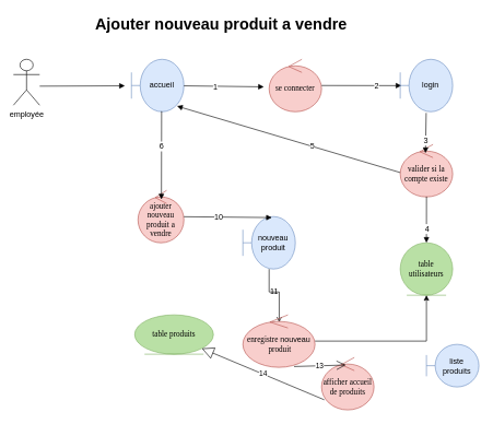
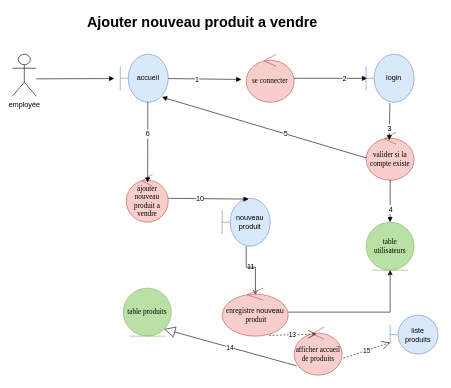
  <mxCell id="0" />
  <mxCell id="1" parent="0" />
  <mxCell id="2" value="employée" style="shape=umlActor;verticalLabelPosition=bottom;labelBackgroundColor=#ffffff;verticalAlign=top;html=1;outlineConnect=0;" vertex="1" parent="1"><mxGeometry x="20" y="90" width="40" height="70" as="geometry" /></mxCell>
  <mxCell id="3" value="accueil" style="shape=umlBoundary;whiteSpace=wrap;html=1;fillColor=#dae8fc;strokeColor=#6c8ebf;" vertex="1" parent="1"><mxGeometry x="200" y="90" width="80" height="80" as="geometry" /></mxCell>
  <mxCell id="4" value="se connecter" style="ellipse;shape=umlControl;whiteSpace=wrap;html=1;fontFamily=Verdana;fillColor=#f8cecc;strokeColor=#b85450;" vertex="1" parent="1"><mxGeometry x="410" y="90" width="80" height="80" as="geometry" /></mxCell>
  <mxCell id="5" value="" style="html=1;verticalAlign=bottom;endArrow=block;fontFamily=Verdana;" edge="1" parent="1"><mxGeometry x="0.02" y="-28" width="80" relative="1" as="geometry"><mxPoint x="60" y="131" as="sourcePoint" /><mxPoint x="190" y="130.5" as="targetPoint" /><Array as="points" /><mxPoint as="offset" /></mxGeometry></mxCell>
  <mxCell id="6" value="" style="html=1;verticalAlign=bottom;endArrow=block;fontFamily=Verdana;" edge="1" parent="1" source="3"><mxGeometry x="0.02" y="-28" width="80" relative="1" as="geometry"><mxPoint x="300" y="130" as="sourcePoint" /><mxPoint x="402" y="132" as="targetPoint" /><Array as="points" /><mxPoint as="offset" /></mxGeometry></mxCell>
  <mxCell id="7" value="1" style="text;html=1;resizable=0;points=[];align=center;verticalAlign=middle;labelBackgroundColor=#ffffff;" vertex="1" connectable="0" parent="6"><mxGeometry x="-0.211" relative="1" as="geometry"><mxPoint as="offset" /></mxGeometry></mxCell>
  <mxCell id="8" value="" style="html=1;verticalAlign=bottom;endArrow=block;fontFamily=Verdana;entryX=0.022;entryY=0.502;entryDx=0;entryDy=0;entryPerimeter=0;" edge="1" parent="1" target="13"><mxGeometry x="0.02" y="-28" width="80" relative="1" as="geometry"><mxPoint x="490" y="130" as="sourcePoint" /><mxPoint x="594" y="131" as="targetPoint" /><Array as="points" /><mxPoint as="offset" /></mxGeometry></mxCell>
  <mxCell id="9" value="2" style="text;html=1;resizable=0;points=[];align=center;verticalAlign=middle;labelBackgroundColor=#ffffff;" vertex="1" connectable="0" parent="8"><mxGeometry x="0.38" relative="1" as="geometry"><mxPoint as="offset" /></mxGeometry></mxCell>
  <mxCell id="10" value="liste produits" style="shape=umlBoundary;whiteSpace=wrap;html=1;fillColor=#dae8fc;strokeColor=#6c8ebf;" vertex="1" parent="1"><mxGeometry x="650" y="525" width="80" height="65" as="geometry" /></mxCell>
  <mxCell id="11" value="ajouter nouveau produit a vendre" style="ellipse;shape=umlControl;whiteSpace=wrap;html=1;fontFamily=Verdana;fillColor=#f8cecc;strokeColor=#b85450;" vertex="1" parent="1"><mxGeometry x="210" y="290" width="70" height="80" as="geometry" /></mxCell>
  <mxCell id="12" value="table utilisateurs" style="ellipse;shape=umlEntity;whiteSpace=wrap;html=1;fontFamily=Verdana;fillColor=#B9E0A5;strokeColor=#82b366;" vertex="1" parent="1"><mxGeometry x="610" y="370" width="80" height="80" as="geometry" /></mxCell>
  <mxCell id="13" value="login" style="shape=umlBoundary;whiteSpace=wrap;html=1;fillColor=#dae8fc;strokeColor=#6c8ebf;" vertex="1" parent="1"><mxGeometry x="610" y="90" width="80" height="80" as="geometry" /></mxCell>
  <mxCell id="14" value="valider si la compte existe" style="ellipse;shape=umlControl;whiteSpace=wrap;html=1;fontFamily=Verdana;fillColor=#f8cecc;strokeColor=#b85450;" vertex="1" parent="1"><mxGeometry x="610" y="220" width="80" height="80" as="geometry" /></mxCell>
  <mxCell id="15" value="" style="html=1;verticalAlign=bottom;endArrow=block;fontFamily=Verdana;entryX=0.482;entryY=0.164;entryDx=0;entryDy=0;entryPerimeter=0;exitX=0.495;exitY=1.023;exitDx=0;exitDy=0;exitPerimeter=0;" edge="1" parent="1" source="13" target="14"><mxGeometry x="0.02" y="-28" width="80" relative="1" as="geometry"><mxPoint x="480" y="141" as="sourcePoint" /><mxPoint x="604" y="141" as="targetPoint" /><Array as="points" /><mxPoint as="offset" /></mxGeometry></mxCell>
  <mxCell id="16" value="3" style="text;html=1;resizable=0;points=[];align=center;verticalAlign=middle;labelBackgroundColor=#ffffff;" vertex="1" connectable="0" parent="15"><mxGeometry x="0.38" relative="1" as="geometry"><mxPoint as="offset" /></mxGeometry></mxCell>
  <mxCell id="17" value="" style="html=1;verticalAlign=bottom;endArrow=block;fontFamily=Verdana;entryX=0.5;entryY=0;entryDx=0;entryDy=0;exitX=0.501;exitY=0.993;exitDx=0;exitDy=0;exitPerimeter=0;" edge="1" parent="1" source="14" target="12"><mxGeometry x="0.02" y="-28" width="80" relative="1" as="geometry"><mxPoint x="654.4" y="183.12" as="sourcePoint" /><mxPoint x="653.74" y="263.12" as="targetPoint" /><Array as="points" /><mxPoint as="offset" /></mxGeometry></mxCell>
  <mxCell id="18" value="4" style="text;html=1;resizable=0;points=[];align=center;verticalAlign=middle;labelBackgroundColor=#ffffff;" vertex="1" connectable="0" parent="17"><mxGeometry x="0.38" relative="1" as="geometry"><mxPoint as="offset" /></mxGeometry></mxCell>
  <mxCell id="19" value="afficher accueil de produits" style="ellipse;shape=umlControl;whiteSpace=wrap;html=1;fontFamily=Verdana;fillColor=#f8cecc;strokeColor=#b85450;" vertex="1" parent="1"><mxGeometry x="490" y="545" width="80" height="80" as="geometry" /></mxCell>
  <mxCell id="20" value="" style="html=1;verticalAlign=bottom;endArrow=block;fontFamily=Verdana;exitX=0.575;exitY=0.99;exitDx=0;exitDy=0;exitPerimeter=0;entryX=0.51;entryY=0.173;entryDx=0;entryDy=0;entryPerimeter=0;" edge="1" parent="1" source="3" target="11"><mxGeometry x="0.02" y="-28" width="80" relative="1" as="geometry"><mxPoint x="400" y="280" as="sourcePoint" /><mxPoint x="412" y="142" as="targetPoint" /><Array as="points" /><mxPoint as="offset" /></mxGeometry></mxCell>
  <mxCell id="21" value="6" style="text;html=1;resizable=0;points=[];align=center;verticalAlign=middle;labelBackgroundColor=#ffffff;" vertex="1" connectable="0" parent="20"><mxGeometry x="-0.211" relative="1" as="geometry"><mxPoint as="offset" /></mxGeometry></mxCell>
- <mxCell id="22" value="table produits" style="ellipse;shape=umlEntity;whiteSpace=wrap;html=1;fontFamily=Verdana;fillColor=#B9E0A5;strokeColor=#82b366;" vertex="1" parent="1"><mxGeometry x="205" y="480" width="120" height="60" as="geometry" /></mxCell>
+ <mxCell id="22" value="table produits" style="ellipse;shape=umlEntity;whiteSpace=wrap;html=1;fontFamily=Verdana;fillColor=#B9E0A5;strokeColor=#82b366;" vertex="1" parent="1"><mxGeometry x="205" y="480" width="80" height="80" as="geometry" /></mxCell>
  <mxCell id="23" value="" style="html=1;verticalAlign=bottom;endArrow=block;fontFamily=Verdana;entryX=0.869;entryY=0.893;entryDx=0;entryDy=0;entryPerimeter=0;exitX=-0.001;exitY=0.535;exitDx=0;exitDy=0;exitPerimeter=0;" edge="1" parent="1" source="14" target="3"><mxGeometry x="0.02" y="-28" width="80" relative="1" as="geometry"><mxPoint x="300" y="140.526" as="sourcePoint" /><mxPoint x="412" y="142" as="targetPoint" /><Array as="points" /><mxPoint as="offset" /></mxGeometry></mxCell>
  <mxCell id="24" value="5" style="text;html=1;resizable=0;points=[];align=center;verticalAlign=middle;labelBackgroundColor=#ffffff;" vertex="1" connectable="0" parent="23"><mxGeometry x="-0.211" relative="1" as="geometry"><mxPoint as="offset" /></mxGeometry></mxCell>
  <mxCell id="25" style="edgeStyle=orthogonalEdgeStyle;rounded=0;orthogonalLoop=1;jettySize=auto;html=1;entryX=0.504;entryY=0.14;entryDx=0;entryDy=0;entryPerimeter=0;endArrow=open;" edge="1" parent="1" source="26" target="30"><mxGeometry relative="1" as="geometry" /></mxCell>
  <mxCell id="26" value="nouveau produit" style="shape=umlBoundary;whiteSpace=wrap;html=1;fillColor=#dae8fc;strokeColor=#6c8ebf;" vertex="1" parent="1"><mxGeometry x="370" y="330" width="80" height="80" as="geometry" /></mxCell>
  <mxCell id="27" value="" style="html=1;verticalAlign=bottom;endArrow=block;fontFamily=Verdana;entryX=0.552;entryY=0.019;entryDx=0;entryDy=0;entryPerimeter=0;" edge="1" parent="1" source="11" target="26"><mxGeometry x="0.02" y="-28" width="80" relative="1" as="geometry"><mxPoint x="200.4" y="419.44" as="sourcePoint" /><mxPoint x="419" y="520" as="targetPoint" /><Array as="points" /><mxPoint as="offset" /></mxGeometry></mxCell>
  <mxCell id="28" value="10" style="text;html=1;resizable=0;points=[];align=center;verticalAlign=middle;labelBackgroundColor=#ffffff;" vertex="1" connectable="0" parent="27"><mxGeometry x="-0.211" relative="1" as="geometry"><mxPoint as="offset" /></mxGeometry></mxCell>
  <mxCell id="29" style="edgeStyle=orthogonalEdgeStyle;rounded=0;orthogonalLoop=1;jettySize=auto;html=1;" edge="1" parent="1" source="30" target="12"><mxGeometry relative="1" as="geometry" /></mxCell>
  <mxCell id="30" value="enregistre&amp;nbsp;&lt;span style=&quot;font-family: &amp;#34;helvetica&amp;#34;&quot;&gt;nouveau&lt;/span&gt;&lt;br&gt;&amp;nbsp;produit" style="ellipse;shape=umlControl;whiteSpace=wrap;html=1;fontFamily=Verdana;fillColor=#f8cecc;strokeColor=#b85450;" vertex="1" parent="1"><mxGeometry x="370" y="480" width="110" height="80" as="geometry" /></mxCell>
  <mxCell id="31" value="11" style="text;html=1;resizable=0;points=[];autosize=1;align=left;verticalAlign=top;spacingTop=-4;" vertex="1" parent="1"><mxGeometry x="410" y="435" width="30" height="20" as="geometry" /></mxCell>
- <mxCell id="32" value="13" style="endArrow=open;endSize=12;dashed=0;html=1;exitX=0.71;exitY=0.985;exitDx=0;exitDy=0;exitPerimeter=0;entryX=0.463;entryY=0.144;entryDx=0;entryDy=0;entryPerimeter=0;" edge="1" parent="1" source="30" target="19"><mxGeometry width="160" relative="1" as="geometry"><mxPoint x="170" y="420" as="sourcePoint" /><mxPoint x="330" y="420" as="targetPoint" /></mxGeometry></mxCell>
+ <mxCell id="32" value="13" style="endArrow=open;endSize=12;dashed=1;html=1;exitX=0.71;exitY=0.985;exitDx=0;exitDy=0;exitPerimeter=0;entryX=0.463;entryY=0.144;entryDx=0;entryDy=0;entryPerimeter=0;" edge="1" parent="1" source="30" target="19"><mxGeometry width="160" relative="1" as="geometry"><mxPoint x="170" y="420" as="sourcePoint" /><mxPoint x="330" y="420" as="targetPoint" /></mxGeometry></mxCell>
  <mxCell id="33" value="&lt;font style=&quot;font-size: 24px&quot;&gt;&lt;b&gt;Ajouter nouveau produit a vendre&lt;/b&gt;&lt;/font&gt;" style="text;html=1;resizable=0;points=[];autosize=1;align=left;verticalAlign=top;spacingTop=-4;" vertex="1" parent="1"><mxGeometry x="143" y="20" width="400" height="20" as="geometry" /></mxCell>
+ <mxCell id="34" value="15" style="endArrow=open;endSize=12;dashed=1;html=1;exitX=1.027;exitY=0.646;exitDx=0;exitDy=0;exitPerimeter=0;" edge="1" parent="1" source="19" target="10"><mxGeometry width="160" relative="1" as="geometry"><mxPoint x="580" y="600" as="sourcePoint" /><mxPoint x="537.04" y="566.52" as="targetPoint" /></mxGeometry></mxCell>
  <mxCell id="35" value="14" style="endArrow=block;endSize=16;endFill=0;html=1;entryX=1;entryY=1;entryDx=0;entryDy=0;exitX=0.052;exitY=0.807;exitDx=0;exitDy=0;exitPerimeter=0;" edge="1" parent="1" source="19" target="22"><mxGeometry width="160" relative="1" as="geometry"><mxPoint x="20" y="650" as="sourcePoint" /><mxPoint x="180" y="650" as="targetPoint" /></mxGeometry></mxCell>
